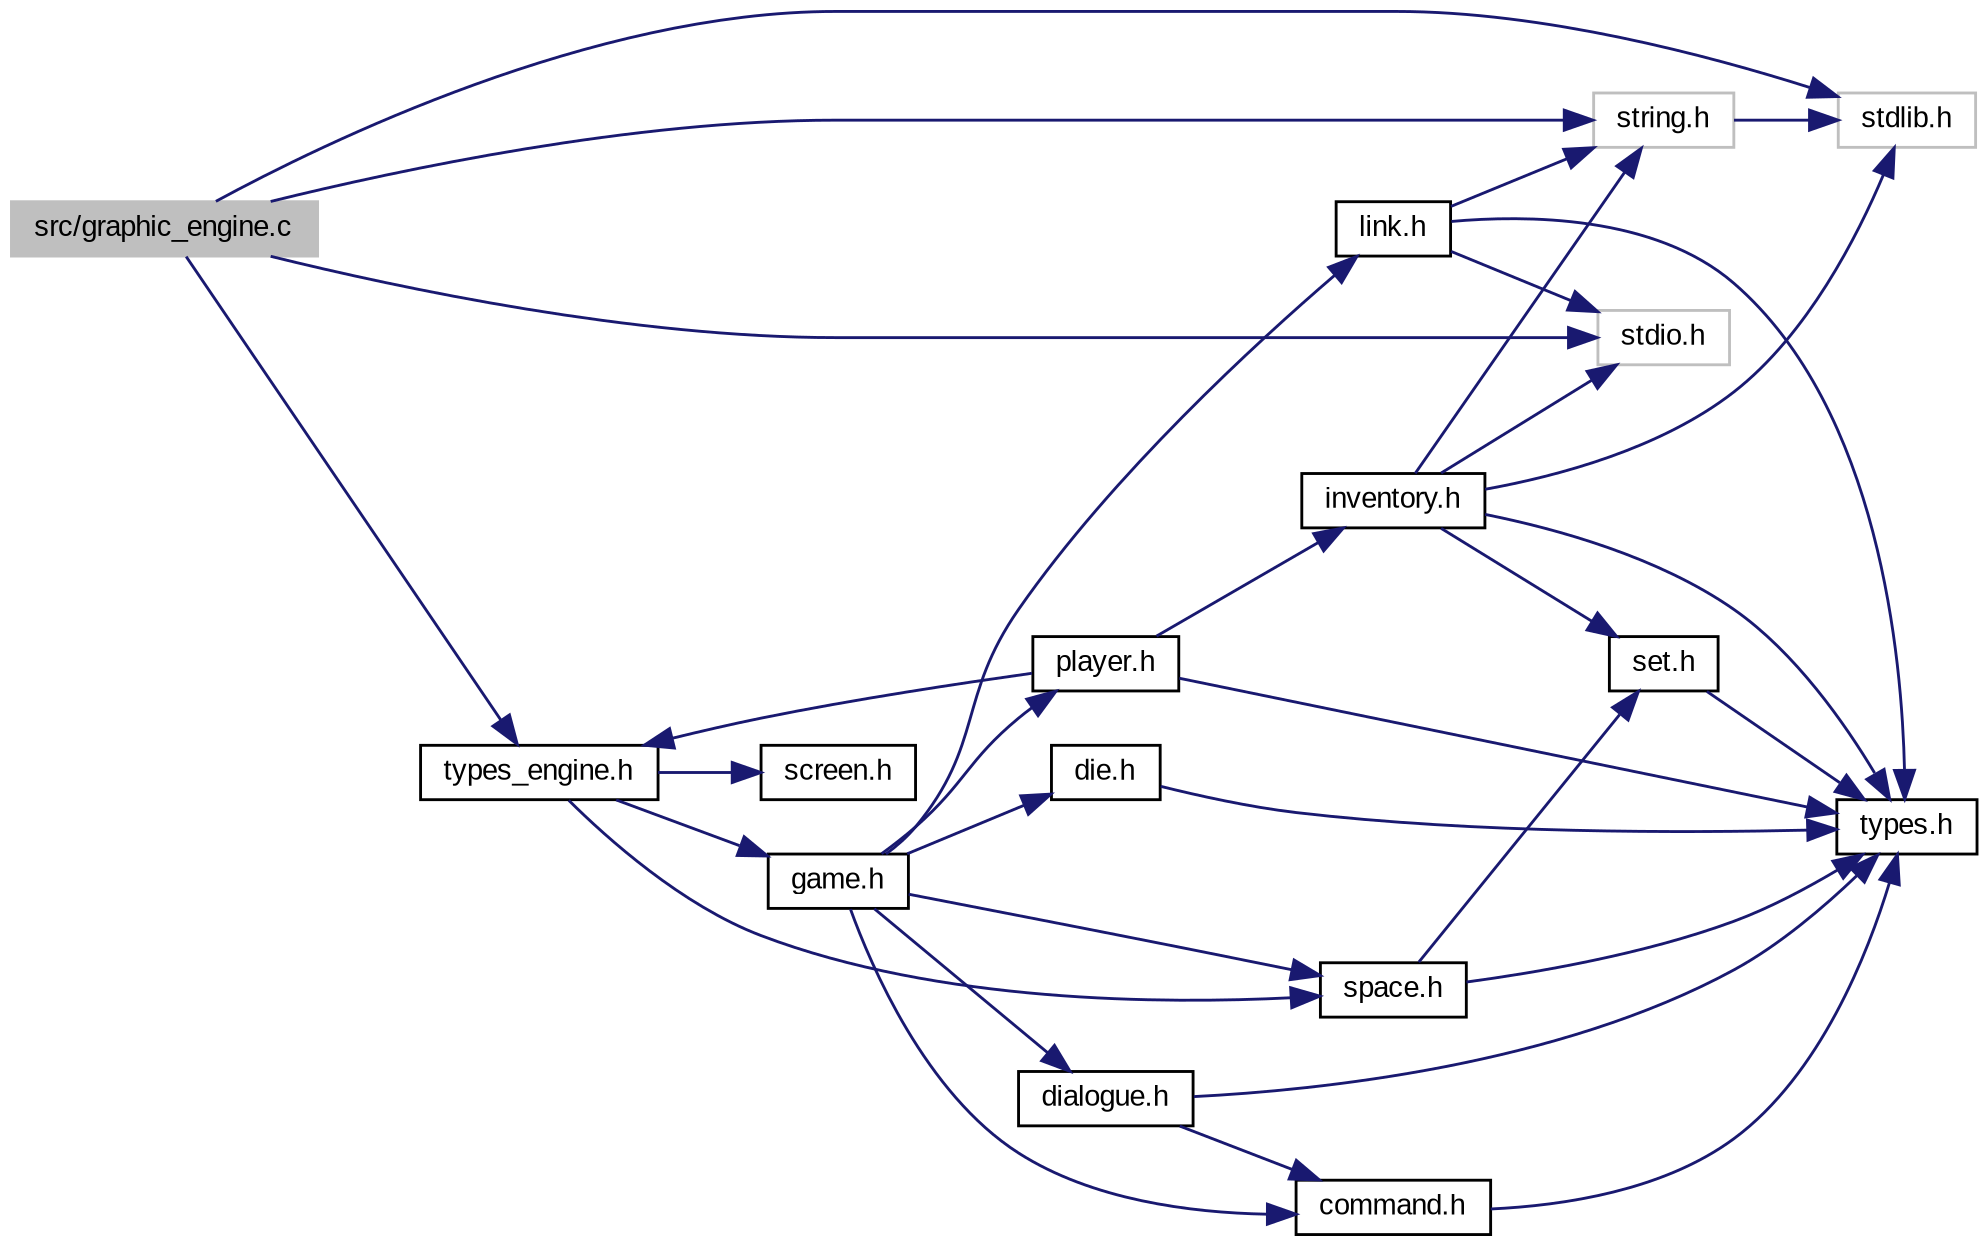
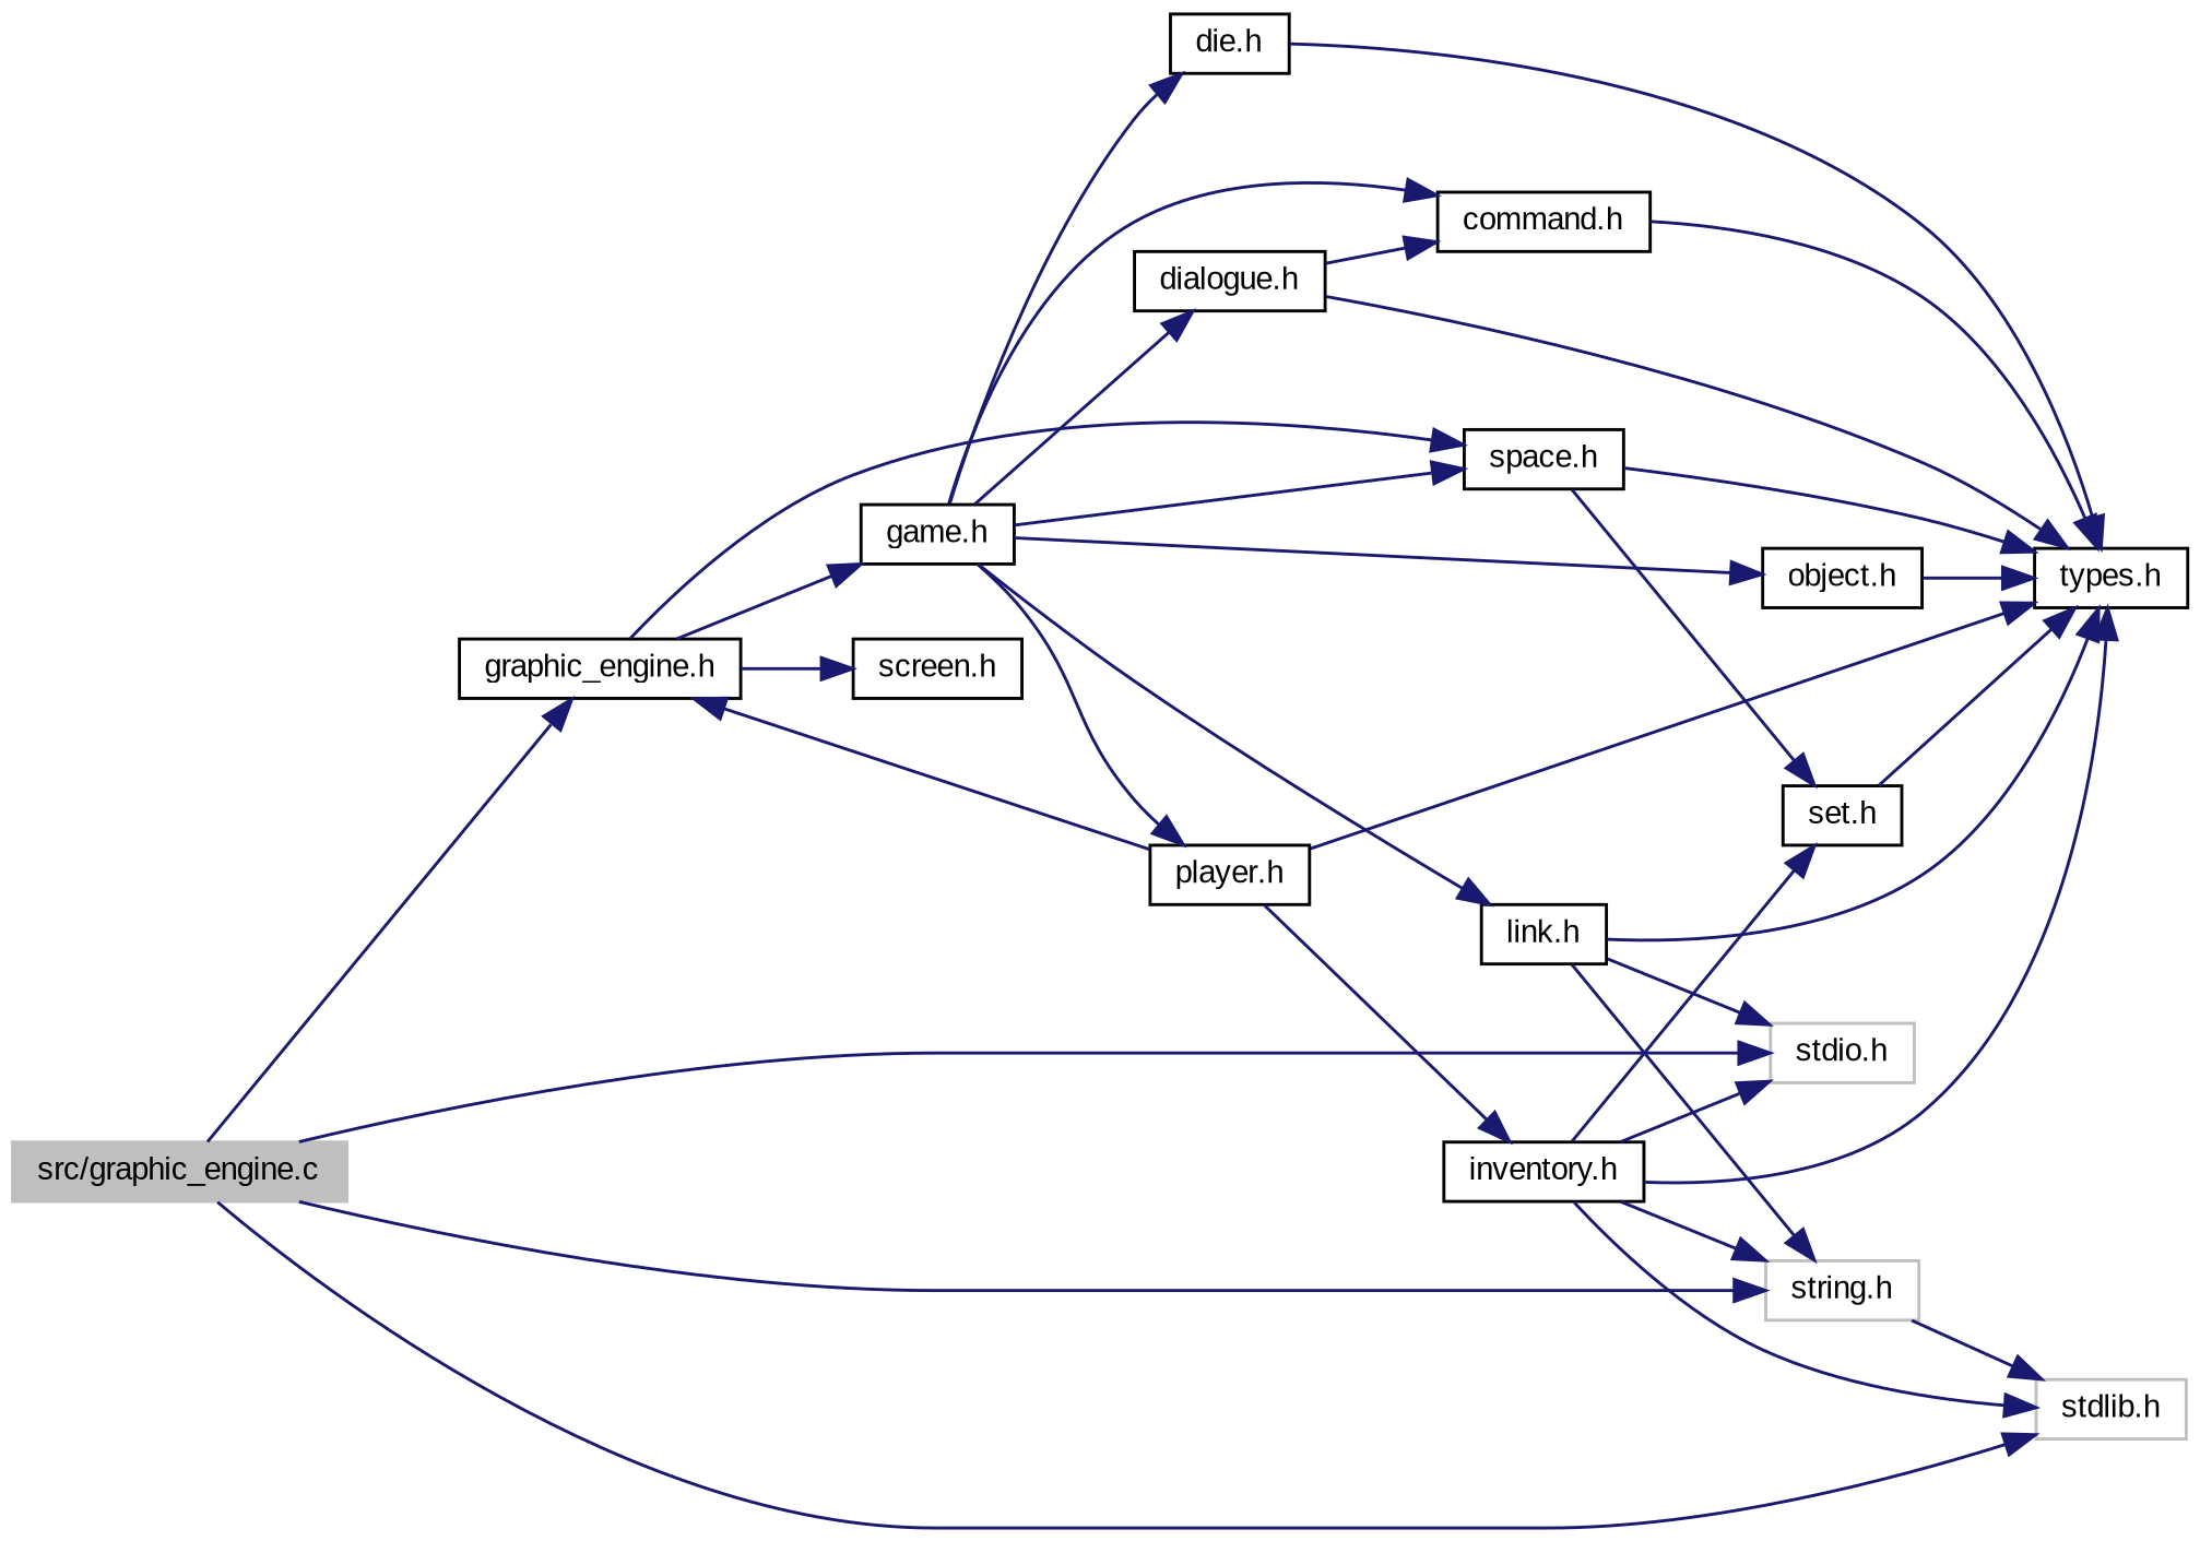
  digraph {
    fontname="Liberation Sans"
    rankdir=LR
    node [color=black fillcolor=white fontname="Liberation Sans" fontsize=10 shape=record style=filled]
    edge [color=midnightblue fontname="Liberation Sans" fontsize=10 labelfontname=Helvetica labelfontsize=10 style=solid]
    n1 [color=grey75 fillcolor=grey75 fontcolor=black height=0.2 label="src/graphic_engine.c" width=0.4]
    n2 [color=grey75 height=0.2 label="stdlib.h" width=0.4]
    n3 [color=grey75 height=0.2 label="stdio.h" width=0.4]
    n4 [color=grey75 height=0.2 label="string.h" width=0.4]
-   n5 [height=0.2 label="types_engine.h" width=0.4]
+   n5 [height=0.2 label="graphic_engine.h" width=0.4]
    n6 [height=0.2 label="space.h" width=0.4]
    n7 [height=0.2 label="game.h" width=0.4]
    n8 [height=0.2 label="screen.h" width=0.4]
    n9 [height=0.2 label="types.h" width=0.4]
    n10 [height=0.2 label="set.h" width=0.4]
    n11 [height=0.2 label="player.h" width=0.4]
    n12 [height=0.2 label="inventory.h" width=0.4]
    n13 [height=0.2 label="command.h" width=0.4]
+   n14 [height=0.2 label="object.h" width=0.4]
    n15 [height=0.2 label="die.h" width=0.4]
    n16 [height=0.2 label="link.h" width=0.4]
    n17 [height=0.2 label="dialogue.h" width=0.4]
    n1 -> n2
    n1 -> n3
    n1 -> n4
    n1 -> n5
    n4 -> n2
    n5 -> n6
    n5 -> n7
    n5 -> n8
    n6 -> n9
    n6 -> n10
    n7 -> n6
    n7 -> n11
    n7 -> n13
+   n7 -> n14
    n7 -> n15
    n7 -> n16
    n7 -> n17
    n10 -> n9
    n11 -> n5
    n11 -> n9
    n11 -> n12
    n12 -> n2
    n12 -> n3
    n12 -> n4
    n12 -> n9
    n12 -> n10
    n13 -> n9
+   n14 -> n9
    n15 -> n9
    n16 -> n3
    n16 -> n4
    n16 -> n9
    n17 -> n9
    n17 -> n13
  }
